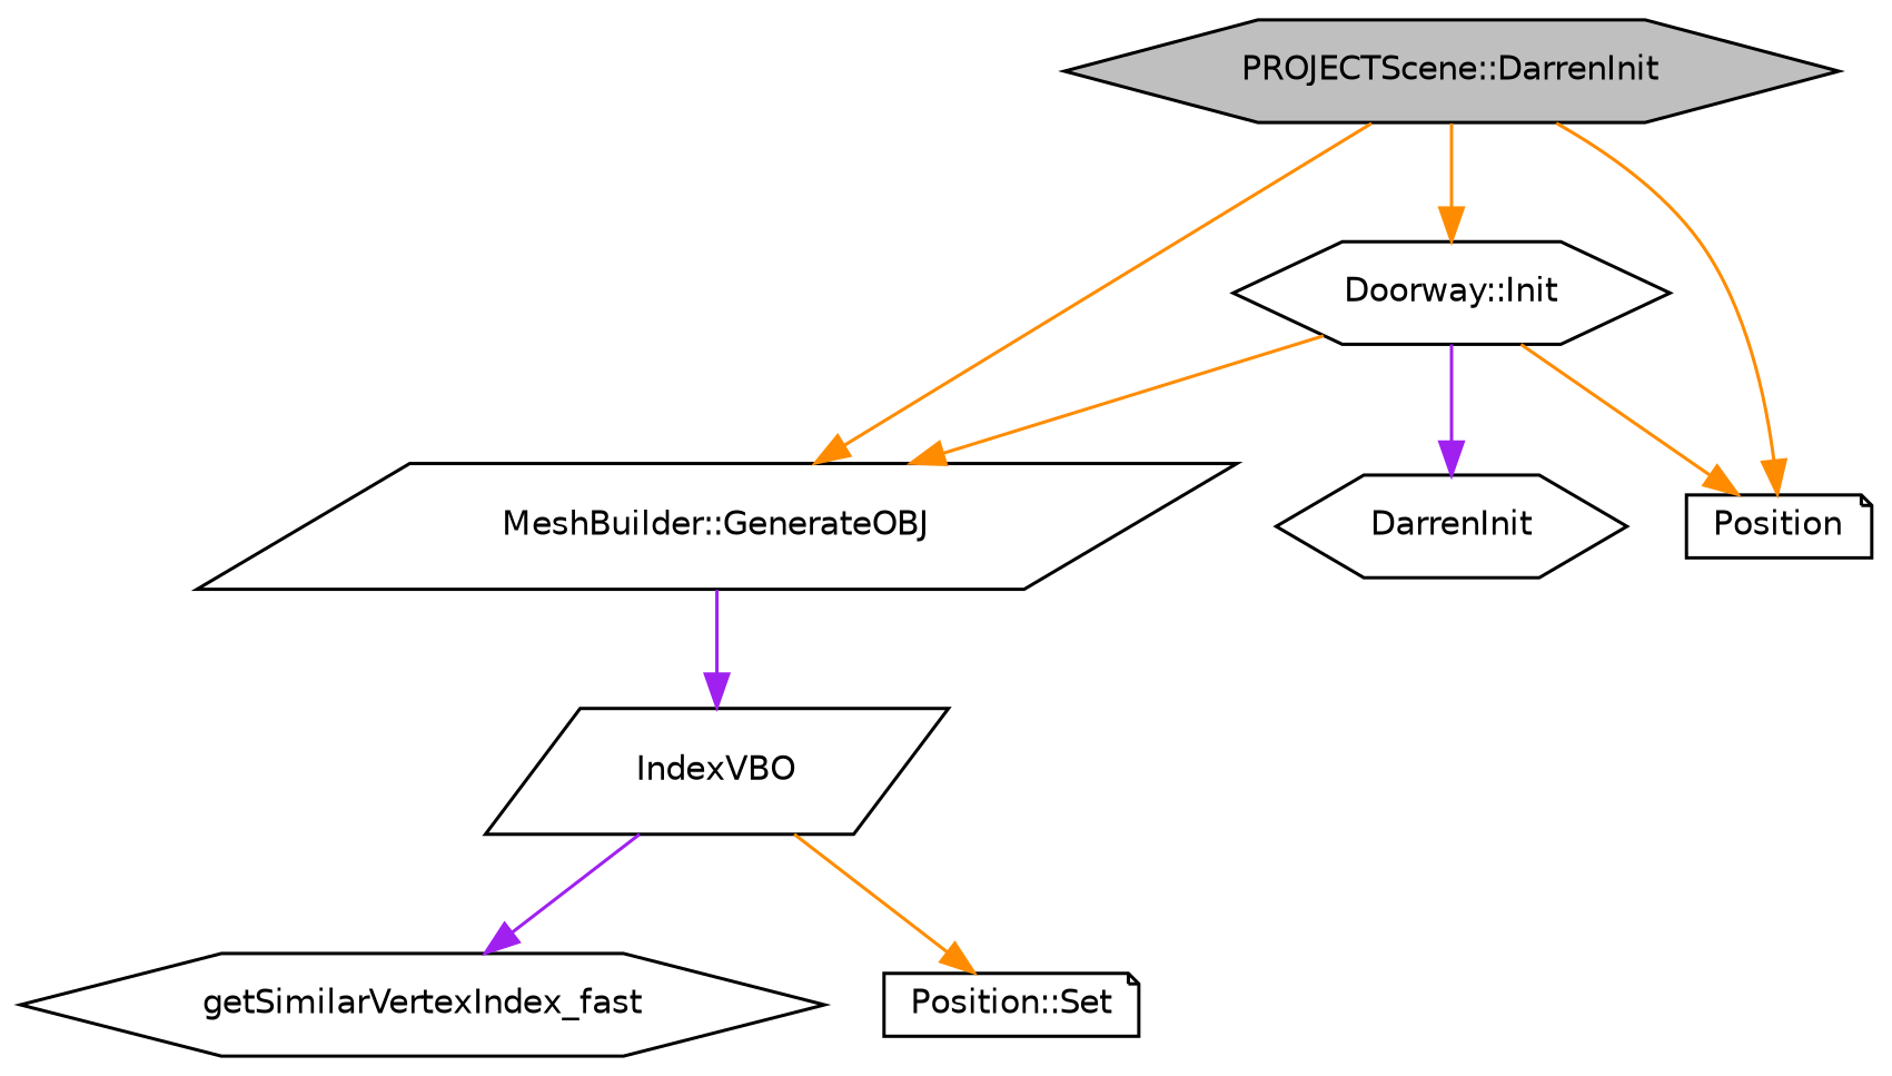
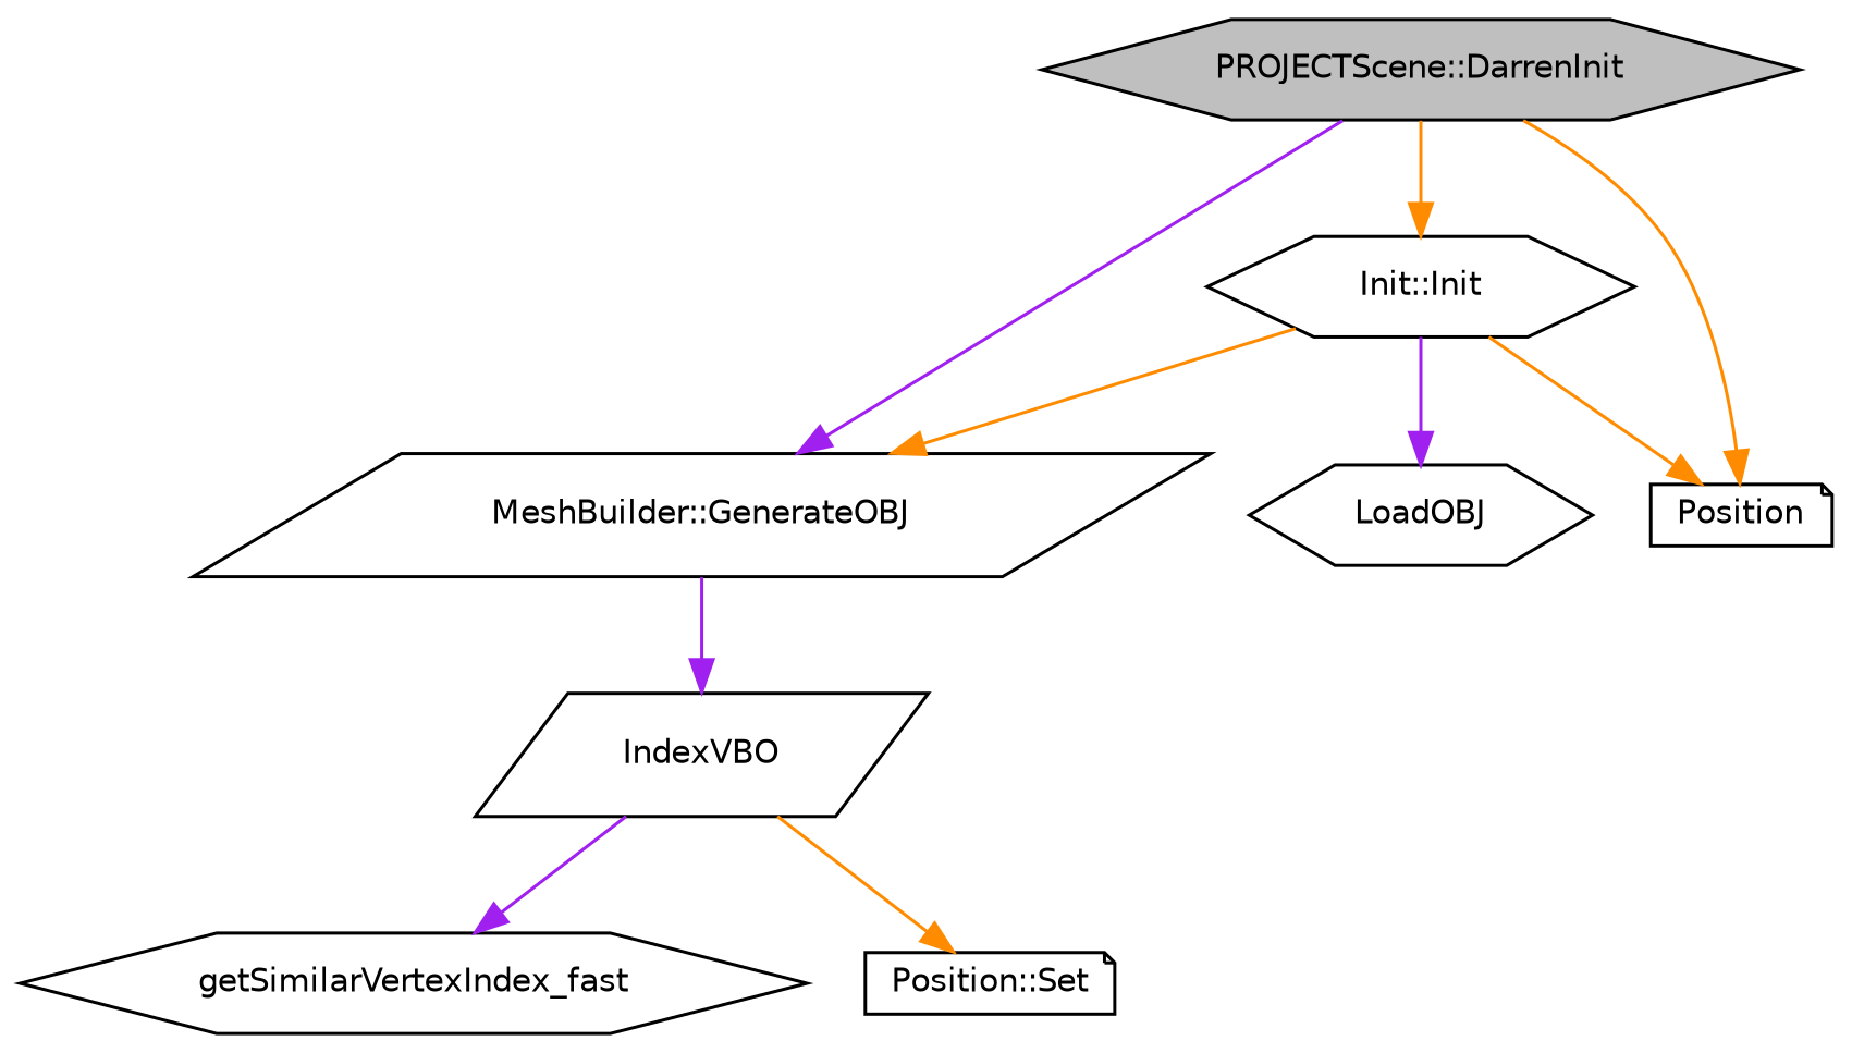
  digraph {
    rankdir=TB
    node [color=black fontname=Helvetica fontsize=10 shape=hexagon]
    edge [color=darkorange fontname=Helvetica fontsize=10 labelfontname=Helvetica labelfontsize=10 style=solid]
    n1 [fillcolor=grey75 fontcolor=black height=0.2 label="PROJECTScene::DarrenInit" style=filled width=0.4]
    n2 [height=0.2 label="MeshBuilder::GenerateOBJ" shape=parallelogram width=0.4]
-   n3 [height=0.2 label="Doorway::Init" width=0.4]
+   n3 [height=0.2 label="Init::Init" width=0.4]
    n4 [height=0.2 label=Position shape=note width=0.4]
    n5 [height=0.2 label=IndexVBO shape=parallelogram width=0.4]
-   n6 [height=0.2 label=DarrenInit width=0.4]
+   n6 [height=0.2 label=LoadOBJ width=0.4]
    n7 [height=0.2 label=getSimilarVertexIndex_fast width=0.4]
    n8 [height=0.2 label="Position::Set" shape=note width=0.4]
-   n1 -> n2
+   n1 -> n2 [color=purple]
    n1 -> n3
    n1 -> n4
    n2 -> n5 [color=purple]
    n3 -> n2
    n3 -> n4
    n3 -> n6 [color=purple]
    n5 -> n7 [color=purple]
    n5 -> n8
  }
